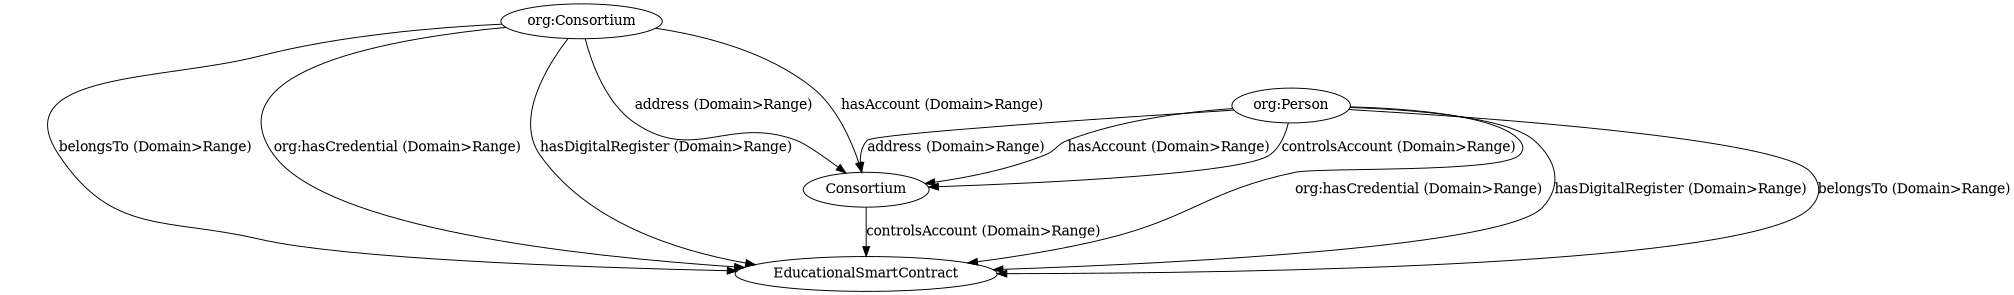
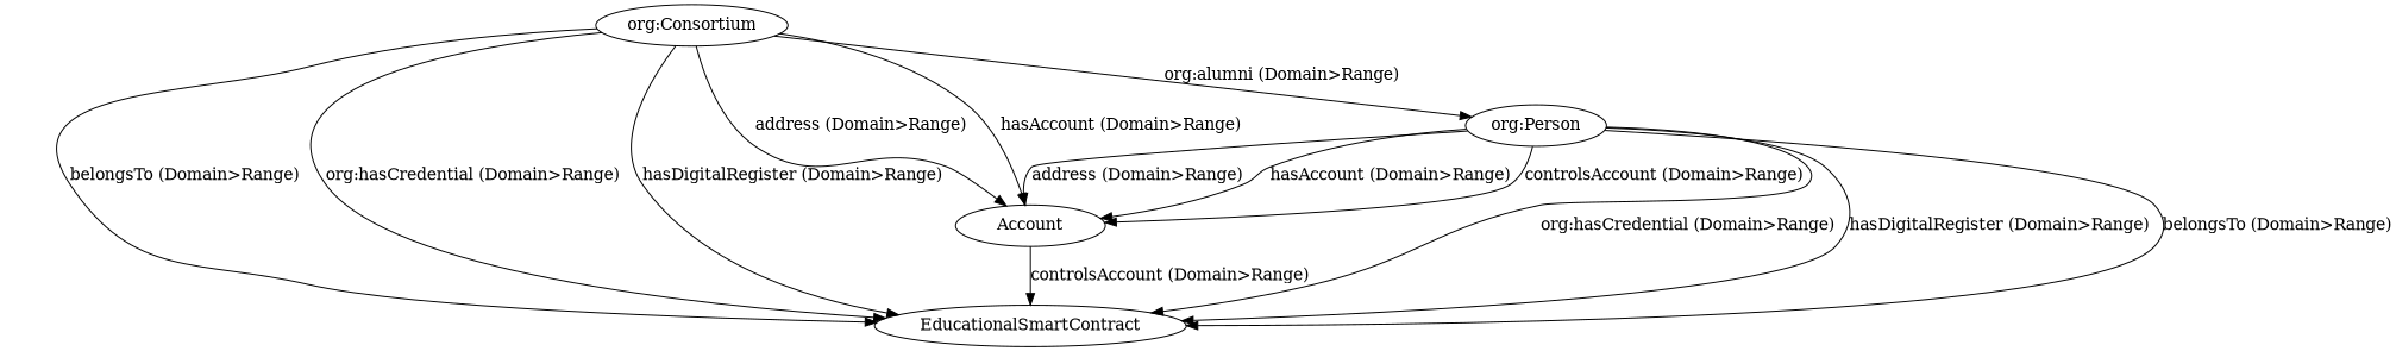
  digraph {
    "org:Consortium"
    EducationalSmartContract
-   Account [label=Consortium]
+   Account
    "org:Person"
    "org:Consortium" -> EducationalSmartContract [label="belongsTo (Domain>Range)"]
    "org:Consortium" -> EducationalSmartContract [label="org:hasCredential (Domain>Range)"]
    "org:Consortium" -> EducationalSmartContract [label="hasDigitalRegister (Domain>Range)"]
    "org:Consortium" -> Account [label="address (Domain>Range)"]
    "org:Consortium" -> Account [label="hasAccount (Domain>Range)"]
+   "org:Consortium" -> "org:Person" [label="org:alumni (Domain>Range)"]
    Account -> EducationalSmartContract [label="controlsAccount (Domain>Range)"]
    "org:Person" -> EducationalSmartContract [label="org:hasCredential (Domain>Range)"]
    "org:Person" -> EducationalSmartContract [label="hasDigitalRegister (Domain>Range)"]
    "org:Person" -> EducationalSmartContract [label="belongsTo (Domain>Range)"]
    "org:Person" -> Account [label="address (Domain>Range)"]
    "org:Person" -> Account [label="hasAccount (Domain>Range)"]
    "org:Person" -> Account [label="controlsAccount (Domain>Range)"]
  }
